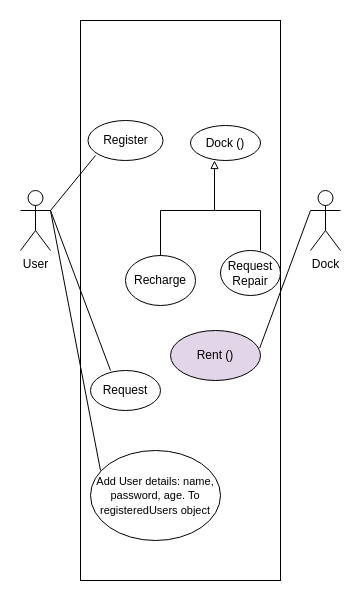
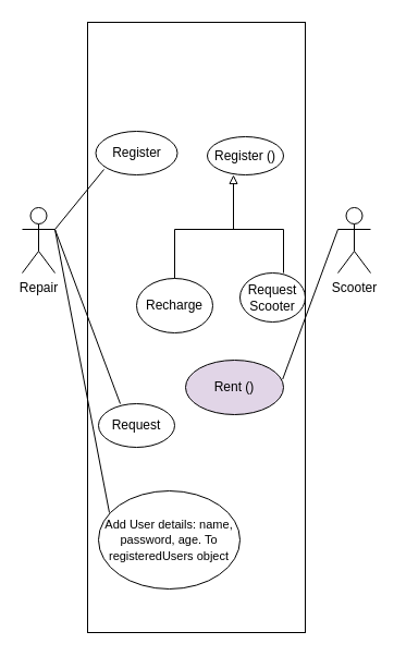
  <mxCell id="0" />
  <mxCell id="1" parent="0" />
- <mxCell id="2" value="Dock" style="shape=umlActor;verticalLabelPosition=bottom;verticalAlign=top;html=1;" parent="1" vertex="1"><mxGeometry x="310" y="190" width="30" height="60" as="geometry" /></mxCell>
- <mxCell id="3" value="User" style="shape=umlActor;verticalLabelPosition=bottom;verticalAlign=top;html=1;" parent="1" vertex="1"><mxGeometry x="20" y="190" width="30" height="60" as="geometry" /></mxCell>
+ <mxCell id="2" value="Scooter" style="shape=umlActor;verticalLabelPosition=bottom;verticalAlign=top;html=1;" parent="1" vertex="1"><mxGeometry x="310" y="190" width="30" height="60" as="geometry" /></mxCell>
+ <mxCell id="3" value="Repair" style="shape=umlActor;verticalLabelPosition=bottom;verticalAlign=top;html=1;" parent="1" vertex="1"><mxGeometry x="20" y="190" width="30" height="60" as="geometry" /></mxCell>
  <mxCell id="4" value="" style="rounded=0;whiteSpace=wrap;html=1;fillColor=none;" parent="1" vertex="1"><mxGeometry x="80" y="20" width="200" height="560" as="geometry" /></mxCell>
  <mxCell id="5" value="Register" style="ellipse;whiteSpace=wrap;html=1;fillColor=none;" parent="1" vertex="1"><mxGeometry x="87.5" y="120" width="75" height="40" as="geometry" /></mxCell>
  <mxCell id="6" value="Request" style="ellipse;whiteSpace=wrap;html=1;fillColor=none;" parent="1" vertex="1"><mxGeometry x="90" y="370" width="70" height="40" as="geometry" /></mxCell>
- <mxCell id="7" value="Dock ()" style="ellipse;whiteSpace=wrap;html=1;fillColor=none;" parent="1" vertex="1"><mxGeometry x="190" y="125" width="70" height="35" as="geometry" /></mxCell>
+ <mxCell id="7" value="Register ()" style="ellipse;whiteSpace=wrap;html=1;fillColor=none;" parent="1" vertex="1"><mxGeometry x="190" y="125" width="70" height="35" as="geometry" /></mxCell>
  <mxCell id="8" value="Recharge" style="ellipse;whiteSpace=wrap;html=1;fillColor=none;" parent="1" vertex="1"><mxGeometry x="125" y="255" width="70" height="50" as="geometry" /></mxCell>
- <mxCell id="9" value="Request Repair" style="ellipse;whiteSpace=wrap;html=1;fillColor=none;" parent="1" vertex="1"><mxGeometry x="220" y="250" width="60" height="45" as="geometry" /></mxCell>
+ <mxCell id="9" value="Request Scooter" style="ellipse;whiteSpace=wrap;html=1;fillColor=none;" parent="1" vertex="1"><mxGeometry x="220" y="250" width="60" height="45" as="geometry" /></mxCell>
  <mxCell id="10" value="" style="endArrow=none;html=1;rounded=0;entryX=0;entryY=1;entryDx=0;entryDy=0;" parent="1" edge="1"><mxGeometry width="50" height="50" relative="1" as="geometry"><mxPoint x="50" y="210" as="sourcePoint" /><mxPoint x="95" y="155" as="targetPoint" /></mxGeometry></mxCell>
  <mxCell id="11" value="" style="endArrow=none;html=1;rounded=0;" parent="1" edge="1"><mxGeometry width="50" height="50" relative="1" as="geometry"><mxPoint x="110" y="370" as="sourcePoint" /><mxPoint x="50" y="210" as="targetPoint" /></mxGeometry></mxCell>
  <mxCell id="12" value="&lt;font style=&quot;font-size: 11px;&quot;&gt;Add User details: name, password, age. To registeredUsers object&lt;/font&gt;" style="ellipse;whiteSpace=wrap;html=1;" vertex="1" parent="1"><mxGeometry x="90" y="450" width="130" height="90" as="geometry" /></mxCell>
  <mxCell id="13" value="" style="endArrow=none;html=1;rounded=0;fontSize=10;" edge="1" parent="1"><mxGeometry width="50" height="50" relative="1" as="geometry"><mxPoint x="50" y="210" as="sourcePoint" /><mxPoint x="100" y="470" as="targetPoint" /></mxGeometry></mxCell>
  <mxCell id="14" value="&lt;font style=&quot;font-size: 12px;&quot;&gt;Rent ()&lt;/font&gt;" style="ellipse;whiteSpace=wrap;html=1;fontSize=10;fillColor=#e1d5e7;" vertex="1" parent="1"><mxGeometry x="170" y="330" width="90" height="50" as="geometry" /></mxCell>
  <mxCell id="15" value="" style="endArrow=none;html=1;rounded=0;fontSize=11;exitX=0.991;exitY=0.352;exitDx=0;exitDy=0;exitPerimeter=0;" edge="1" parent="1" source="14"><mxGeometry width="50" height="50" relative="1" as="geometry"><mxPoint x="160" y="260" as="sourcePoint" /><mxPoint x="310" y="210" as="targetPoint" /></mxGeometry></mxCell>
  <mxCell id="16" value="" style="endArrow=block;html=1;rounded=0;fontSize=11;edgeStyle=elbowEdgeStyle;elbow=vertical;endFill=0;" edge="1" parent="1"><mxGeometry width="50" height="50" relative="1" as="geometry"><mxPoint x="160" y="255" as="sourcePoint" /><mxPoint x="214" y="160" as="targetPoint" /><Array as="points"><mxPoint x="190" y="210" /></Array></mxGeometry></mxCell>
  <mxCell id="17" value="" style="endArrow=none;html=1;rounded=0;fontSize=11;edgeStyle=elbowEdgeStyle;endFill=0;" edge="1" parent="1"><mxGeometry width="50" height="50" relative="1" as="geometry"><mxPoint x="260" y="250" as="sourcePoint" /><mxPoint x="210" y="210" as="targetPoint" /><Array as="points"><mxPoint x="260" y="230" /></Array></mxGeometry></mxCell>
